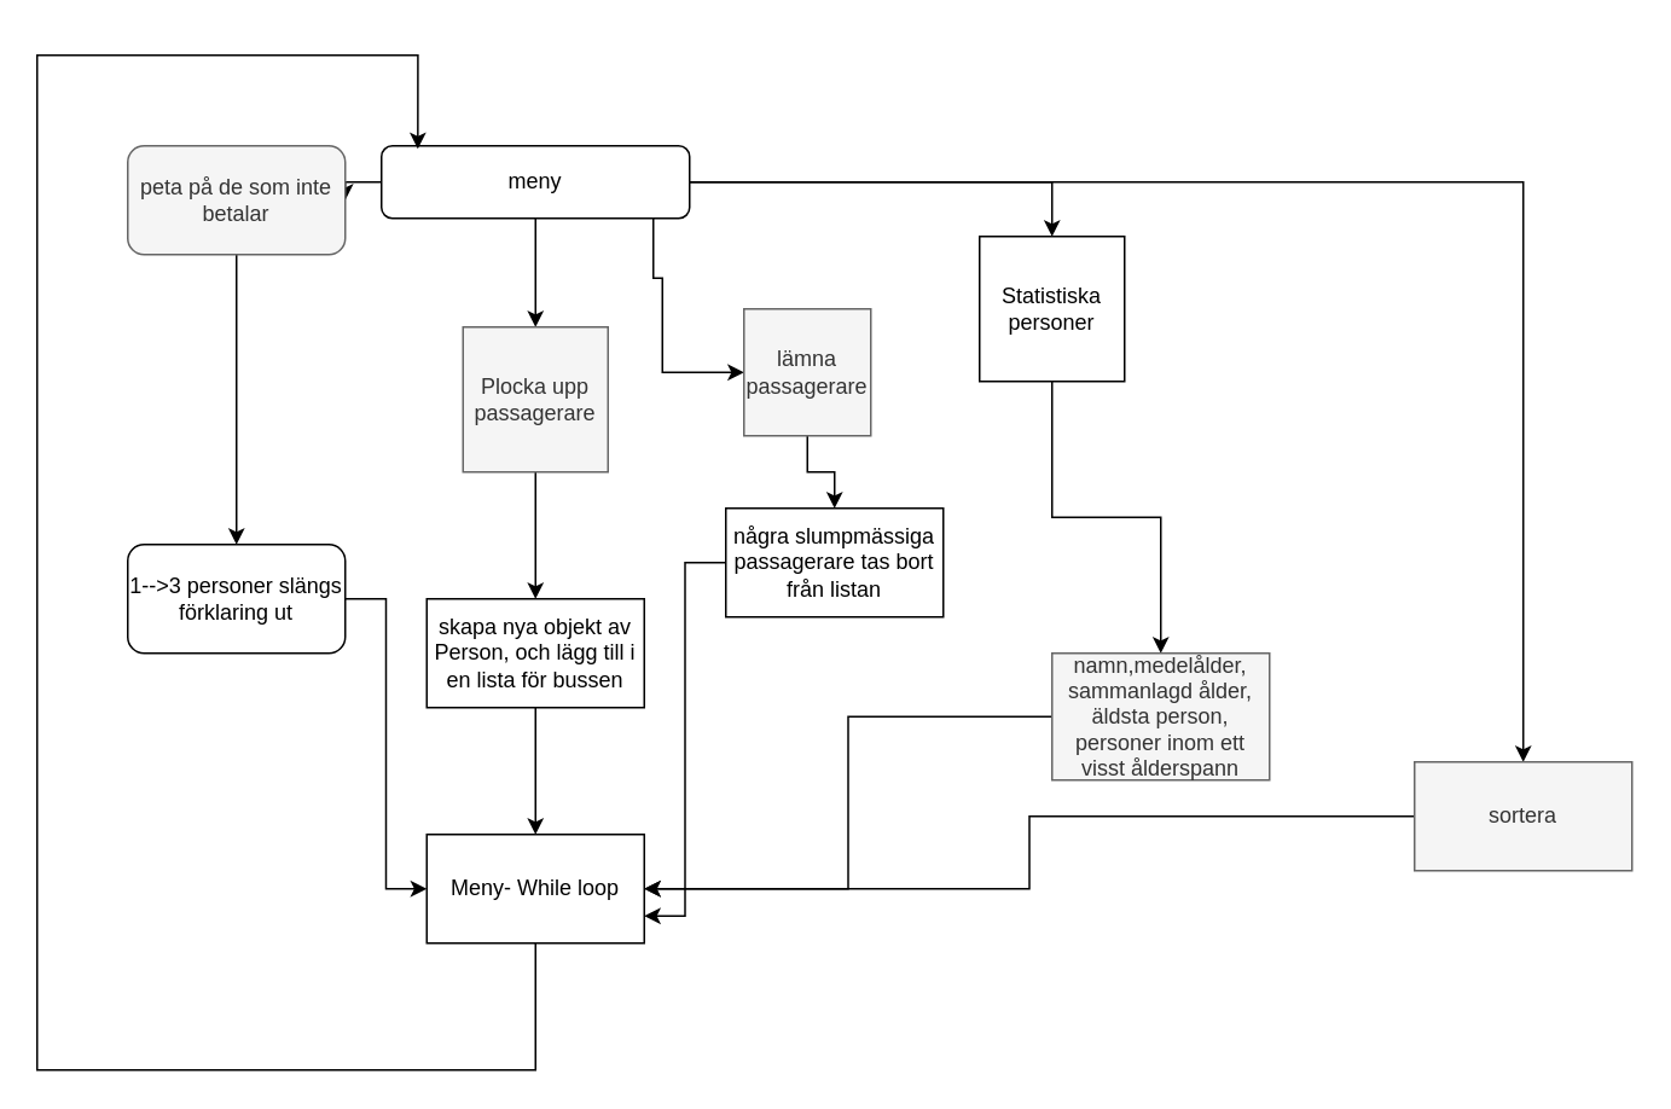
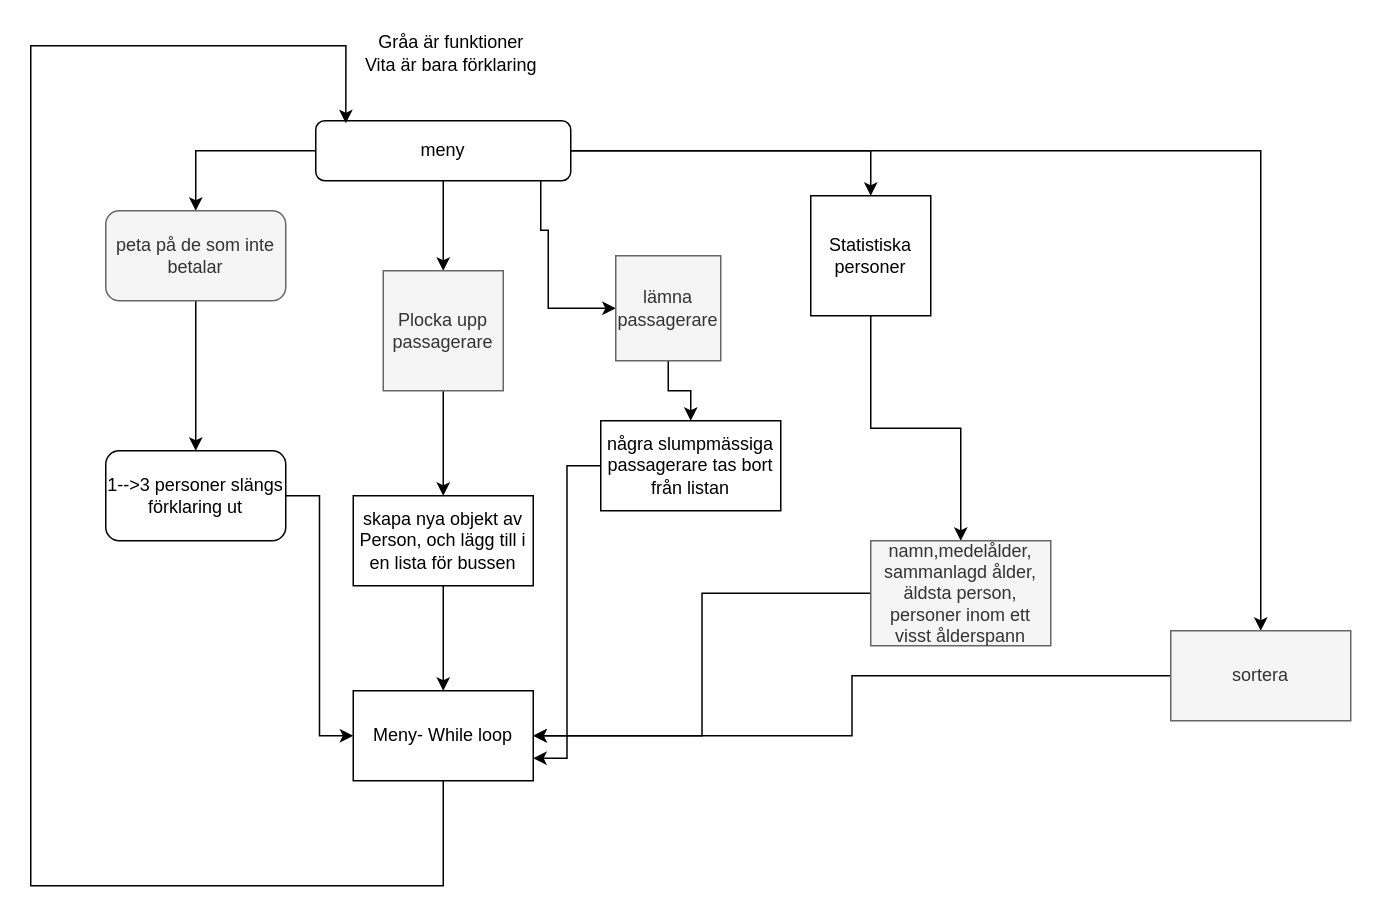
  <mxCell id="0" />
  <mxCell id="1" parent="0" />
  <mxCell id="2" value="" style="edgeStyle=orthogonalEdgeStyle;rounded=0;orthogonalLoop=1;jettySize=auto;html=1;" edge="1" parent="1" source="7" target="11"><mxGeometry relative="1" as="geometry"><Array as="points"><mxPoint x="360" y="153" /><mxPoint x="365" y="153" /></Array></mxGeometry></mxCell>
  <mxCell id="3" value="" style="edgeStyle=orthogonalEdgeStyle;rounded=0;orthogonalLoop=1;jettySize=auto;html=1;" edge="1" parent="1" source="7" target="13"><mxGeometry relative="1" as="geometry" /></mxCell>
  <mxCell id="4" style="edgeStyle=orthogonalEdgeStyle;rounded=0;orthogonalLoop=1;jettySize=auto;html=1;" edge="1" parent="1" source="7" target="9"><mxGeometry relative="1" as="geometry" /></mxCell>
  <mxCell id="5" value="" style="edgeStyle=orthogonalEdgeStyle;rounded=0;orthogonalLoop=1;jettySize=auto;html=1;" edge="1" parent="1" source="7" target="19"><mxGeometry relative="1" as="geometry" /></mxCell>
  <mxCell id="6" style="edgeStyle=orthogonalEdgeStyle;rounded=0;orthogonalLoop=1;jettySize=auto;html=1;" edge="1" parent="1" source="7" target="28"><mxGeometry relative="1" as="geometry"><mxPoint x="840" y="300" as="targetPoint" /></mxGeometry></mxCell>
  <mxCell id="7" value="meny" style="rounded=1;whiteSpace=wrap;html=1;fontSize=12;glass=0;strokeWidth=1;shadow=0;" parent="1" vertex="1"><mxGeometry x="210" y="80" width="170" height="40" as="geometry" /></mxCell>
  <mxCell id="8" value="" style="edgeStyle=orthogonalEdgeStyle;rounded=0;orthogonalLoop=1;jettySize=auto;html=1;" edge="1" parent="1" source="9" target="17"><mxGeometry relative="1" as="geometry" /></mxCell>
  <mxCell id="9" value="Plocka upp passagerare" style="whiteSpace=wrap;html=1;aspect=fixed;fillColor=#f5f5f5;fontColor=#333333;strokeColor=#666666;" vertex="1" parent="1"><mxGeometry x="255" y="180" width="80" height="80" as="geometry" /></mxCell>
  <mxCell id="10" value="" style="edgeStyle=orthogonalEdgeStyle;rounded=0;orthogonalLoop=1;jettySize=auto;html=1;" edge="1" parent="1" source="11" target="23"><mxGeometry relative="1" as="geometry" /></mxCell>
  <mxCell id="11" value="lämna passagerare" style="whiteSpace=wrap;html=1;aspect=fixed;fillColor=#f5f5f5;fontColor=#333333;strokeColor=#666666;" vertex="1" parent="1"><mxGeometry x="410" y="170" width="70" height="70" as="geometry" /></mxCell>
  <mxCell id="12" value="" style="edgeStyle=orthogonalEdgeStyle;rounded=0;orthogonalLoop=1;jettySize=auto;html=1;" edge="1" parent="1" source="13" target="15"><mxGeometry relative="1" as="geometry" /></mxCell>
  <mxCell id="13" value="Statistiska personer" style="whiteSpace=wrap;html=1;aspect=fixed;" vertex="1" parent="1"><mxGeometry x="540" y="130" width="80" height="80" as="geometry" /></mxCell>
  <mxCell id="14" style="edgeStyle=orthogonalEdgeStyle;rounded=0;orthogonalLoop=1;jettySize=auto;html=1;entryX=1;entryY=0.5;entryDx=0;entryDy=0;" edge="1" parent="1" source="15" target="25"><mxGeometry relative="1" as="geometry" /></mxCell>
  <mxCell id="15" value="namn,medelålder, sammanlagd ålder, äldsta person, personer inom ett visst ålderspann" style="whiteSpace=wrap;html=1;fillColor=#f5f5f5;fontColor=#333333;strokeColor=#666666;" vertex="1" parent="1"><mxGeometry x="580" y="360" width="120" height="70" as="geometry" /></mxCell>
  <mxCell id="16" value="" style="edgeStyle=orthogonalEdgeStyle;rounded=0;orthogonalLoop=1;jettySize=auto;html=1;" edge="1" parent="1" source="17" target="25"><mxGeometry relative="1" as="geometry" /></mxCell>
  <mxCell id="17" value="skapa nya objekt av Person, och lägg till i en lista för bussen" style="whiteSpace=wrap;html=1;" vertex="1" parent="1"><mxGeometry x="235" y="330" width="120" height="60" as="geometry" /></mxCell>
  <mxCell id="18" value="" style="edgeStyle=orthogonalEdgeStyle;rounded=0;orthogonalLoop=1;jettySize=auto;html=1;" edge="1" parent="1" source="19" target="21"><mxGeometry relative="1" as="geometry" /></mxCell>
- <mxCell id="19" value="peta på de som inte betalar" style="whiteSpace=wrap;html=1;rounded=1;shadow=0;strokeWidth=1;glass=0;fillColor=#f5f5f5;fontColor=#333333;strokeColor=#666666;" vertex="1" parent="1"><mxGeometry x="70" y="80" width="120" height="60" as="geometry" /></mxCell>
+ <mxCell id="19" value="peta på de som inte betalar" style="whiteSpace=wrap;html=1;rounded=1;shadow=0;strokeWidth=1;glass=0;fillColor=#f5f5f5;fontColor=#333333;strokeColor=#666666;" vertex="1" parent="1"><mxGeometry x="70" y="140" width="120" height="60" as="geometry" /></mxCell>
  <mxCell id="20" style="edgeStyle=orthogonalEdgeStyle;rounded=0;orthogonalLoop=1;jettySize=auto;html=1;entryX=0;entryY=0.5;entryDx=0;entryDy=0;" edge="1" parent="1" source="21" target="25"><mxGeometry relative="1" as="geometry" /></mxCell>
  <mxCell id="21" value="1--&amp;gt;3 personer slängs förklaring ut" style="rounded=1;whiteSpace=wrap;html=1;shadow=0;strokeWidth=1;glass=0;" vertex="1" parent="1"><mxGeometry x="70" y="300" width="120" height="60" as="geometry" /></mxCell>
  <mxCell id="22" style="edgeStyle=orthogonalEdgeStyle;rounded=0;orthogonalLoop=1;jettySize=auto;html=1;entryX=1;entryY=0.75;entryDx=0;entryDy=0;" edge="1" parent="1" source="23" target="25"><mxGeometry relative="1" as="geometry" /></mxCell>
  <mxCell id="23" value="några slumpmässiga passagerare tas bort från listan" style="whiteSpace=wrap;html=1;" vertex="1" parent="1"><mxGeometry x="400" y="280" width="120" height="60" as="geometry" /></mxCell>
  <mxCell id="24" style="edgeStyle=orthogonalEdgeStyle;rounded=0;orthogonalLoop=1;jettySize=auto;html=1;entryX=0.118;entryY=0.042;entryDx=0;entryDy=0;entryPerimeter=0;" edge="1" parent="1" source="25" target="7"><mxGeometry relative="1" as="geometry"><mxPoint y="30" as="targetPoint" x="120" /><Array as="points"><mxPoint x="295" y="590" /><mxPoint x="20" y="590" /><mxPoint x="20" y="30" /><mxPoint x="230" y="30" /></Array></mxGeometry></mxCell>
  <mxCell id="25" value="Meny- While loop" style="rounded=0;whiteSpace=wrap;html=1;" vertex="1" parent="1"><mxGeometry x="235" y="460" width="120" height="60" as="geometry" /></mxCell>
+ <mxCell id="26" value="&lt;div&gt;Gråa är funktioner&lt;/div&gt;&lt;div&gt;Vita är bara förklaring &lt;br&gt;&lt;/div&gt;" style="text;html=1;align=center;verticalAlign=middle;resizable=0;points=[];autosize=1;strokeColor=none;fillColor=none;" vertex="1" parent="1"><mxGeometry x="235" y="20" width="130" height="30" as="geometry" /></mxCell>
  <mxCell id="27" style="edgeStyle=orthogonalEdgeStyle;rounded=0;orthogonalLoop=1;jettySize=auto;html=1;" edge="1" parent="1" source="28" target="25"><mxGeometry relative="1" as="geometry"><mxPoint x="840" y="590" as="targetPoint" /></mxGeometry></mxCell>
  <mxCell id="28" value="sortera" style="whiteSpace=wrap;html=1;fillColor=#f5f5f5;fontColor=#333333;strokeColor=#666666;" vertex="1" parent="1"><mxGeometry x="780" y="420" width="120" height="60" as="geometry" /></mxCell>
